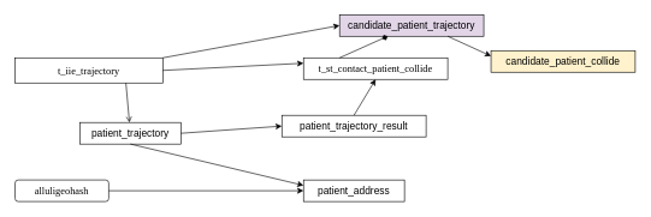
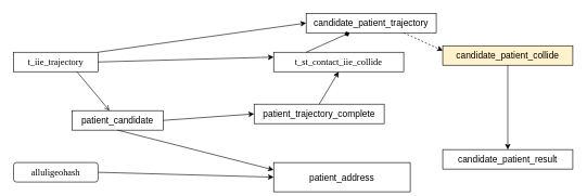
  <mxCell id="0" />
  <mxCell id="1" parent="0" />
- <mxCell id="2" value="&lt;p class=&quot;MsoNormal&quot; style=&quot;font-size: 14px;&quot;&gt;&lt;span style=&quot;font-family: Cambria; font-size: 14px;&quot;&gt;t_iie_trajectory&lt;/span&gt;&lt;/p&gt;" style="rounded=0;whiteSpace=wrap;html=1;fontSize=14;" vertex="1" parent="1"><mxGeometry x="20" y="80" width="205" height="35" as="geometry" /></mxCell>
- <mxCell id="3" value="&lt;p class=&quot;MsoNormal&quot; style=&quot;font-size: 14px;&quot;&gt;patient_trajectory&lt;br style=&quot;font-size: 14px;&quot;&gt;&lt;/p&gt;" style="rounded=0;whiteSpace=wrap;html=1;fontSize=14;" vertex="1" parent="1"><mxGeometry x="110" y="170" width="140" height="30" as="geometry" /></mxCell>
- <mxCell id="4" value="&lt;p class=&quot;MsoNormal&quot; style=&quot;font-size: 14px;&quot;&gt;patient_trajectory_result&lt;/p&gt;" style="rounded=0;whiteSpace=wrap;html=1;fontSize=14;" vertex="1" parent="1"><mxGeometry x="390" y="160" width="200" height="30" as="geometry" /></mxCell>
- <mxCell id="5" value="&lt;p class=&quot;MsoNormal&quot; style=&quot;font-size: 14px;&quot;&gt;patient_address&lt;/p&gt;" style="rounded=0;whiteSpace=wrap;html=1;fontSize=14;" vertex="1" parent="1"><mxGeometry x="420" y="250" width="140" height="30" as="geometry" /></mxCell>
+ <mxCell id="2" value="&lt;p class=&quot;MsoNormal&quot; style=&quot;font-size: 14px;&quot;&gt;&lt;span style=&quot;font-family: Cambria; font-size: 14px;&quot;&gt;t_iie_trajectory&lt;/span&gt;&lt;/p&gt;" style="rounded=0;whiteSpace=wrap;html=1;fontSize=14;" vertex="1" parent="1"><mxGeometry x="20" y="80" width="130" height="30" as="geometry" /></mxCell>
+ <mxCell id="3" value="&lt;p class=&quot;MsoNormal&quot; style=&quot;font-size: 14px;&quot;&gt;patient_candidate&lt;br style=&quot;font-size: 14px;&quot;&gt;&lt;/p&gt;" style="rounded=0;whiteSpace=wrap;html=1;fontSize=14;" vertex="1" parent="1"><mxGeometry x="110" y="170" width="140" height="30" as="geometry" /></mxCell>
+ <mxCell id="4" value="&lt;p class=&quot;MsoNormal&quot; style=&quot;font-size: 14px;&quot;&gt;patient_trajectory_complete&lt;/p&gt;" style="rounded=0;whiteSpace=wrap;html=1;fontSize=14;" vertex="1" parent="1"><mxGeometry x="390" y="160" width="200" height="30" as="geometry" /></mxCell>
+ <mxCell id="5" value="&lt;p class=&quot;MsoNormal&quot; style=&quot;font-size: 14px;&quot;&gt;patient_address&lt;/p&gt;" style="rounded=0;whiteSpace=wrap;html=1;fontSize=14;" vertex="1" parent="1"><mxGeometry x="420" y="250" width="210" height="45" as="geometry" /></mxCell>
  <mxCell id="6" value="" style="endArrow=classic;html=1;rounded=0;fontSize=14;entryX=0;entryY=0.25;entryDx=0;entryDy=0;exitX=0.5;exitY=1;exitDx=0;exitDy=0;" edge="1" parent="1" source="3" target="5"><mxGeometry width="50" height="50" relative="1" as="geometry"><mxPoint x="290" y="220" as="sourcePoint" /><mxPoint x="340" y="170" as="targetPoint" /></mxGeometry></mxCell>
- <mxCell id="7" value="&lt;p class=&quot;MsoNormal&quot;&gt;&lt;span style=&quot;mso-spacerun:'yes';font-family:'Times New Roman';mso-fareast-font-family:宋体;&lt;br/&gt;font-size:10.5pt;mso-font-kerning:1.0pt;&quot;&gt;t_st_contact_patient_collide&lt;/span&gt;&lt;/p&gt;" style="rounded=0;whiteSpace=wrap;html=1;fontSize=14;" vertex="1" parent="1"><mxGeometry x="420" y="80" width="200" height="30" as="geometry" /></mxCell>
+ <mxCell id="7" value="&lt;p class=&quot;MsoNormal&quot;&gt;&lt;span style=&quot;mso-spacerun:'yes';font-family:'Times New Roman';mso-fareast-font-family:宋体;&lt;br/&gt;font-size:10.5pt;mso-font-kerning:1.0pt;&quot;&gt;t_st_contact_iie_collide&lt;/span&gt;&lt;/p&gt;" style="rounded=0;whiteSpace=wrap;html=1;fontSize=14;" vertex="1" parent="1"><mxGeometry x="420" y="80" width="200" height="30" as="geometry" /></mxCell>
  <mxCell id="8" value="" style="endArrow=classic;html=1;rounded=0;fontSize=14;entryX=0;entryY=0.25;entryDx=0;entryDy=0;exitX=1;exitY=0.5;exitDx=0;exitDy=0;" edge="1" parent="1" source="2" target="7"><mxGeometry width="50" height="50" relative="1" as="geometry"><mxPoint x="330" y="130" as="sourcePoint" /><mxPoint x="380" y="80" as="targetPoint" /></mxGeometry></mxCell>
  <mxCell id="9" value="" style="endArrow=open;html=1;rounded=0;fontSize=14;exitX=0.75;exitY=1;exitDx=0;exitDy=0;" edge="1" parent="1" source="2" target="3"><mxGeometry width="50" height="50" relative="1" as="geometry"><mxPoint x="110" y="130" as="sourcePoint" /><mxPoint x="160" y="80" as="targetPoint" /></mxGeometry></mxCell>
- <mxCell id="10" value="&lt;p class=&quot;MsoNormal&quot;&gt;candidate_patient_trajectory&lt;br&gt;&lt;/p&gt;" style="rounded=0;whiteSpace=wrap;html=1;fontSize=14;fillColor=#e1d5e7;" vertex="1" parent="1"><mxGeometry x="470" y="20" width="200" height="30" as="geometry" /></mxCell>
+ <mxCell id="10" value="&lt;p class=&quot;MsoNormal&quot;&gt;candidate_patient_trajectory&lt;br&gt;&lt;/p&gt;" style="rounded=0;whiteSpace=wrap;html=1;fontSize=14;" vertex="1" parent="1"><mxGeometry x="470" y="20" width="200" height="30" as="geometry" /></mxCell>
  <mxCell id="11" value="" style="endArrow=diamond;html=1;rounded=0;fontSize=14;exitX=0.25;exitY=0;exitDx=0;exitDy=0;" edge="1" parent="1" source="7" target="10"><mxGeometry width="50" height="50" relative="1" as="geometry"><mxPoint x="360" y="90" as="sourcePoint" /><mxPoint x="410" y="40" as="targetPoint" /></mxGeometry></mxCell>
  <mxCell id="12" value="" style="endArrow=classic;html=1;rounded=0;fontSize=14;exitX=1;exitY=0;exitDx=0;exitDy=0;entryX=0;entryY=0.5;entryDx=0;entryDy=0;" edge="1" parent="1" source="2" target="10"><mxGeometry width="50" height="50" relative="1" as="geometry"><mxPoint x="220" y="80" as="sourcePoint" /><mxPoint x="270" y="30" as="targetPoint" /></mxGeometry></mxCell>
  <mxCell id="13" value="" style="endArrow=classic;html=1;rounded=0;fontSize=14;exitX=1;exitY=0.5;exitDx=0;exitDy=0;" edge="1" parent="1" source="3"><mxGeometry width="50" height="50" relative="1" as="geometry"><mxPoint x="250" y="180" as="sourcePoint" /><mxPoint x="390" y="175" as="targetPoint" /></mxGeometry></mxCell>
  <mxCell id="14" value="&lt;p class=&quot;MsoNormal&quot;&gt;candidate_patient_collide&lt;br&gt;&lt;/p&gt;" style="rounded=0;whiteSpace=wrap;html=1;fontSize=14;fillColor=#fff2cc;" vertex="1" parent="1"><mxGeometry x="680" y="70" width="200" height="30" as="geometry" /></mxCell>
- <mxCell id="15" value="" style="endArrow=classic;html=1;rounded=0;fontSize=14;exitX=0.75;exitY=1;exitDx=0;exitDy=0;entryX=0;entryY=0.25;entryDx=0;entryDy=0;" edge="1" parent="1" source="10" target="14"><mxGeometry width="50" height="50" relative="1" as="geometry"><mxPoint x="690" y="280" as="sourcePoint" /><mxPoint x="740" y="230" as="targetPoint" /></mxGeometry></mxCell>
+ <mxCell id="15" value="" style="endArrow=classic;html=1;rounded=0;fontSize=14;exitX=0.75;exitY=1;exitDx=0;exitDy=0;entryX=0;entryY=0.25;entryDx=0;entryDy=0;dashed=1;" edge="1" parent="1" source="10" target="14"><mxGeometry width="50" height="50" relative="1" as="geometry"><mxPoint x="690" y="280" as="sourcePoint" /><mxPoint x="740" y="230" as="targetPoint" /></mxGeometry></mxCell>
+ <mxCell id="16" value="&lt;p class=&quot;MsoNormal&quot;&gt;candidate_patient_result&lt;br&gt;&lt;/p&gt;" style="rounded=0;whiteSpace=wrap;html=1;fontSize=14;" vertex="1" parent="1"><mxGeometry x="680" y="230" width="200" height="30" as="geometry" /></mxCell>
+ <mxCell id="17" value="" style="endArrow=classic;html=1;rounded=0;fontSize=14;entryX=0.5;entryY=0;entryDx=0;entryDy=0;" edge="1" parent="1" source="14" target="16"><mxGeometry width="50" height="50" relative="1" as="geometry"><mxPoint x="760" y="230" as="sourcePoint" /><mxPoint x="810" y="180" as="targetPoint" /></mxGeometry></mxCell>
  <mxCell id="18" value="&lt;p class=&quot;MsoNormal&quot; style=&quot;font-size: 14px;&quot;&gt;&lt;span style=&quot;font-family: Cambria; font-size: 14px;&quot;&gt;alluligeohash&lt;/span&gt;&lt;/p&gt;" style="whiteSpace=wrap;html=1;fontSize=14;rounded=1;" vertex="1" parent="1"><mxGeometry x="20" y="250" width="130" height="30" as="geometry" /></mxCell>
  <mxCell id="19" value="" style="endArrow=classic;html=1;rounded=0;fontSize=14;exitX=1;exitY=0.5;exitDx=0;exitDy=0;entryX=0;entryY=0.5;entryDx=0;entryDy=0;" edge="1" parent="1" source="18" target="5"><mxGeometry width="50" height="50" relative="1" as="geometry"><mxPoint x="330" y="370" as="sourcePoint" /><mxPoint x="380" y="320" as="targetPoint" /></mxGeometry></mxCell>
  <mxCell id="20" value="" style="endArrow=classic;html=1;rounded=0;fontSize=14;exitX=0.5;exitY=0;exitDx=0;exitDy=0;entryX=0.5;entryY=1;entryDx=0;entryDy=0;" edge="1" parent="1" source="4" target="7"><mxGeometry width="50" height="50" relative="1" as="geometry"><mxPoint x="320" y="160" as="sourcePoint" /><mxPoint x="370" y="110" as="targetPoint" /></mxGeometry></mxCell>
